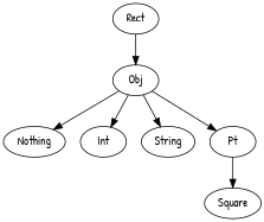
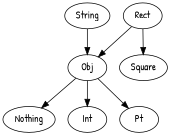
  digraph {
    fontname="Patrick Hand"
    node [fontname="Patrick Hand"]
    edge [fontname="Patrick Hand"]
    Obj
    Nothing
    Int
    String
    Pt
    Rect
    Square
    Obj -> Nothing
    Obj -> Int
-   Obj -> String
+   String -> Obj
    Obj -> Pt
    Rect -> Obj
-   Pt -> Square
+   Rect -> Square
  }
